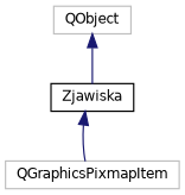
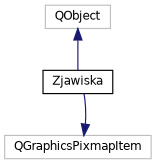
  digraph {
    node [color=grey75 fillcolor=white fontname=Helvetica fontsize=10 shape=record style=filled]
    edge [color=midnightblue dir=back fontname=Helvetica fontsize=10 labelfontname=Helvetica labelfontsize=10 style=solid]
    n1 [color=black height=0.2 label=Zjawiska width=0.4]
    n2 [height=0.2 label=QObject width=0.4]
    n3 [height=0.2 label=QGraphicsPixmapItem width=0.4]
    n2 -> n1
-   n1 -> n3
+   n3 -> n1
  }
